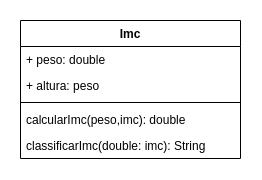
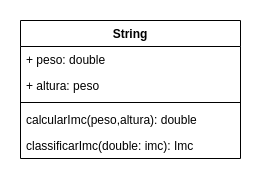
  <mxCell id="0" />
  <mxCell id="1" parent="0" />
- <mxCell id="2" value="Imc" style="swimlane;fontStyle=1;align=center;verticalAlign=top;childLayout=stackLayout;horizontal=1;startSize=26;horizontalStack=0;resizeParent=1;resizeParentMax=0;resizeLast=0;collapsible=1;marginBottom=0;whiteSpace=wrap;html=1;" vertex="1" parent="1"><mxGeometry x="20" y="20" width="220" height="138" as="geometry"><mxRectangle x="230" y="585" width="60" height="30" as="alternateBounds" /></mxGeometry></mxCell>
+ <mxCell id="2" value="String" style="swimlane;fontStyle=1;align=center;verticalAlign=top;childLayout=stackLayout;horizontal=1;startSize=26;horizontalStack=0;resizeParent=1;resizeParentMax=0;resizeLast=0;collapsible=1;marginBottom=0;whiteSpace=wrap;html=1;" vertex="1" parent="1"><mxGeometry x="20" y="20" width="220" height="138" as="geometry"><mxRectangle x="230" y="585" width="60" height="30" as="alternateBounds" /></mxGeometry></mxCell>
  <mxCell id="3" value="+ peso: double" style="text;strokeColor=none;fillColor=none;align=left;verticalAlign=top;spacingLeft=4;spacingRight=4;overflow=hidden;rotatable=0;points=[[0,0.5],[1,0.5]];portConstraint=eastwest;whiteSpace=wrap;html=1;" vertex="1" parent="2"><mxGeometry y="26" width="220" height="26" as="geometry" /></mxCell>
  <mxCell id="4" value="+ altura: peso" style="text;strokeColor=none;fillColor=none;align=left;verticalAlign=top;spacingLeft=4;spacingRight=4;overflow=hidden;rotatable=0;points=[[0,0.5],[1,0.5]];portConstraint=eastwest;whiteSpace=wrap;html=1;" vertex="1" parent="2"><mxGeometry y="52" width="220" height="26" as="geometry" /></mxCell>
  <mxCell id="5" value="" style="line;strokeWidth=1;fillColor=none;align=left;verticalAlign=middle;spacingTop=-1;spacingLeft=3;spacingRight=3;rotatable=0;labelPosition=right;points=[];portConstraint=eastwest;strokeColor=inherit;" vertex="1" parent="2"><mxGeometry y="78" width="220" height="8" as="geometry" /></mxCell>
- <mxCell id="6" value="calcularImc(peso,imc): double" style="text;strokeColor=none;fillColor=none;align=left;verticalAlign=top;spacingLeft=4;spacingRight=4;overflow=hidden;rotatable=0;points=[[0,0.5],[1,0.5]];portConstraint=eastwest;whiteSpace=wrap;html=1;" vertex="1" parent="2"><mxGeometry y="86" width="220" height="26" as="geometry" /></mxCell>
- <mxCell id="7" value="classificarImc(double: imc): String" style="text;strokeColor=none;fillColor=none;align=left;verticalAlign=top;spacingLeft=4;spacingRight=4;overflow=hidden;rotatable=0;points=[[0,0.5],[1,0.5]];portConstraint=eastwest;whiteSpace=wrap;html=1;" vertex="1" parent="2"><mxGeometry y="112" width="220" height="26" as="geometry" /></mxCell>
+ <mxCell id="6" value="calcularImc(peso,altura): double" style="text;strokeColor=none;fillColor=none;align=left;verticalAlign=top;spacingLeft=4;spacingRight=4;overflow=hidden;rotatable=0;points=[[0,0.5],[1,0.5]];portConstraint=eastwest;whiteSpace=wrap;html=1;" vertex="1" parent="2"><mxGeometry y="86" width="220" height="26" as="geometry" /></mxCell>
+ <mxCell id="7" value="classificarImc(double: imc): Imc" style="text;strokeColor=none;fillColor=none;align=left;verticalAlign=top;spacingLeft=4;spacingRight=4;overflow=hidden;rotatable=0;points=[[0,0.5],[1,0.5]];portConstraint=eastwest;whiteSpace=wrap;html=1;" vertex="1" parent="2"><mxGeometry y="112" width="220" height="26" as="geometry" /></mxCell>
